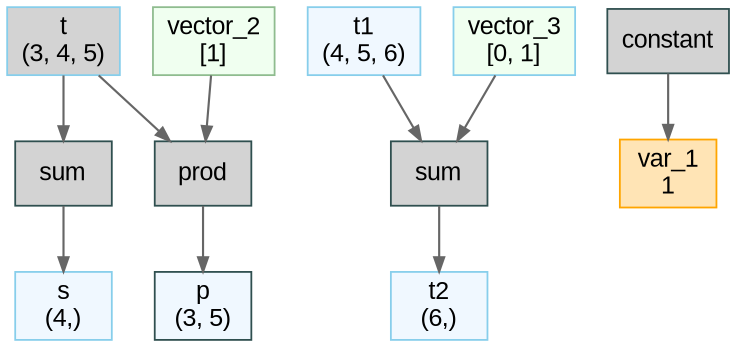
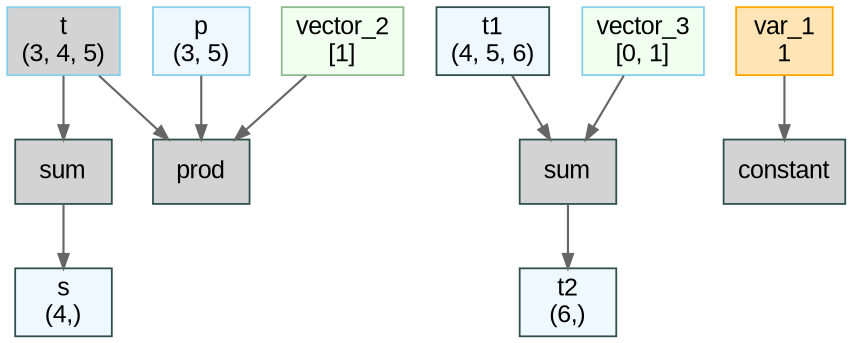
  digraph {
    fontname="Liberation Sans"
    rankdir=TB
    node [color=skyblue fillcolor=lightgray fontname="Liberation Sans" labeljust=l shape=box style=filled]
    edge [arrowsize=0.8 color=gray40 fontname="Liberation Sans" penwidth=1.2]
    n1 [label="t\n(3, 4, 5)"]
    n2 [color=darkslategray label=sum]
    n3 [color=darkslategray label=prod]
-   n4 [fillcolor=aliceblue label="s\n(4,)"]
-   n5 [color=darkslategray fillcolor=aliceblue label="p\n(3, 5)"]
+   n4 [color=darkslategray fillcolor=aliceblue label="s\n(4,)"]
+   n5 [fillcolor=aliceblue label="p\n(3, 5)"]
    n6 [color=darkseagreen fillcolor=honeydew label="vector_2\n[1]"]
-   n7 [fillcolor=aliceblue label="t1\n(4, 5, 6)"]
+   n7 [color=darkslategray fillcolor=aliceblue label="t1\n(4, 5, 6)"]
    n8 [color=darkslategray label=sum]
-   n9 [fillcolor=aliceblue label="t2\n(6,)"]
+   n9 [color=darkslategray fillcolor=aliceblue label="t2\n(6,)"]
    n10 [color=darkslategray label=constant]
    n11 [color=orange fillcolor=moccasin label="var_1\n1"]
    n12 [fillcolor=honeydew label="vector_3\n[0, 1]"]
    n1 -> n2
    n1 -> n3
    n2 -> n4
-   n3 -> n5
+   n5 -> n3
    n6 -> n3
    n7 -> n8
    n8 -> n9
-   n10 -> n11
+   n11 -> n10
    n12 -> n8
  }
